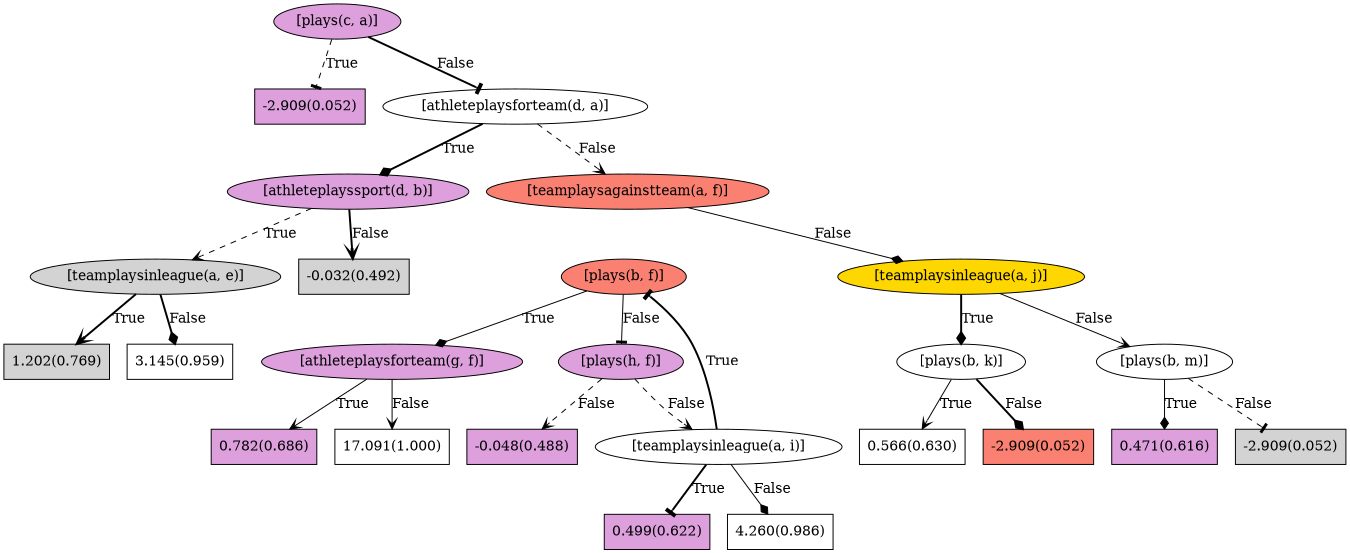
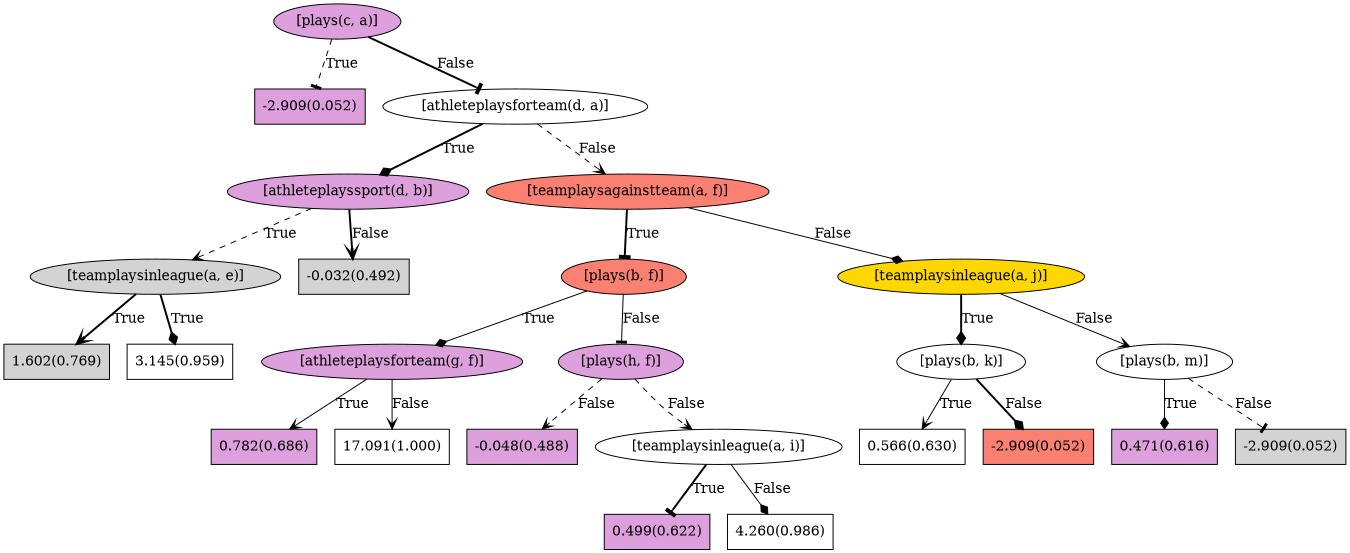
  digraph {
    node [fillcolor=plum style=filled shape=box]
    edge [arrowhead=vee style=bold]
    n1 [label="[plays(c, a)]" shape=""]
    n2 [label="-2.909(0.052)"]
    n3 [fillcolor=white label="[athleteplaysforteam(d, a)]" shape=""]
    n4 [label="[athleteplayssport(d, b)]" shape=""]
    n5 [fillcolor=salmon label="[teamplaysagainstteam(a, f)]" shape=""]
    n6 [fillcolor=lightgrey label="[teamplaysinleague(a, e)]" shape=""]
    n7 [fillcolor=lightgrey label="-0.032(0.492)"]
    n8 [fillcolor=salmon label="[plays(b, f)]" shape=""]
    n9 [fillcolor=gold label="[teamplaysinleague(a, j)]" shape=""]
-   n10 [fillcolor=lightgrey label="1.202(0.769)"]
+   n10 [fillcolor=lightgrey label="1.602(0.769)"]
    n11 [fillcolor=white label="3.145(0.959)"]
    n12 [label="[athleteplaysforteam(g, f)]" shape=""]
    n13 [label="[plays(h, f)]" shape=""]
    n14 [fillcolor=white label="[plays(b, k)]" shape=""]
    n15 [fillcolor=white label="[plays(b, m)]" shape=""]
    n16 [label="0.782(0.686)"]
    n17 [fillcolor=white label="17.091(1.000)"]
    n18 [label="-0.048(0.488)"]
    n19 [fillcolor=white label="[teamplaysinleague(a, i)]" shape=""]
    n20 [fillcolor=white label="0.566(0.630)"]
    n21 [fillcolor=salmon label="-2.909(0.052)"]
    n22 [label="0.471(0.616)"]
    n23 [fillcolor=lightgrey label="-2.909(0.052)"]
    n24 [label="0.499(0.622)"]
    n25 [fillcolor=white label="4.260(0.986)"]
    n1 -> n2 [arrowhead=tee label=True style=dashed]
    n1 -> n3 [arrowhead=tee label=False]
    n3 -> n4 [arrowhead=diamond label=True]
    n3 -> n5 [label=False style=dashed]
    n4 -> n6 [label=True style=dashed]
    n4 -> n7 [label=False]
-   n19 -> n8 [arrowhead=tee label=True]
+   n5 -> n8 [arrowhead=tee label=True]
    n5 -> n9 [arrowhead=diamond label=False style=solid]
    n6 -> n10 [label=True]
-   n6 -> n11 [arrowhead=diamond label=False]
+   n6 -> n11 [arrowhead=diamond label=True]
    n8 -> n12 [arrowhead=diamond label=True style=solid]
    n8 -> n13 [arrowhead=tee label=False style=solid]
    n9 -> n14 [arrowhead=diamond label=True]
    n9 -> n15 [label=False style=solid]
    n12 -> n16 [label=True style=solid]
    n12 -> n17 [label=False style=solid]
    n13 -> n18 [label=False style=dashed]
    n13 -> n19 [label=False style=dashed]
    n14 -> n20 [label=True style=solid]
    n14 -> n21 [arrowhead=diamond label=False]
    n15 -> n22 [arrowhead=diamond label=True style=solid]
    n15 -> n23 [arrowhead=tee label=False style=dashed]
    n19 -> n24 [arrowhead=tee label=True]
    n19 -> n25 [arrowhead=diamond label=False style=solid]
  }
